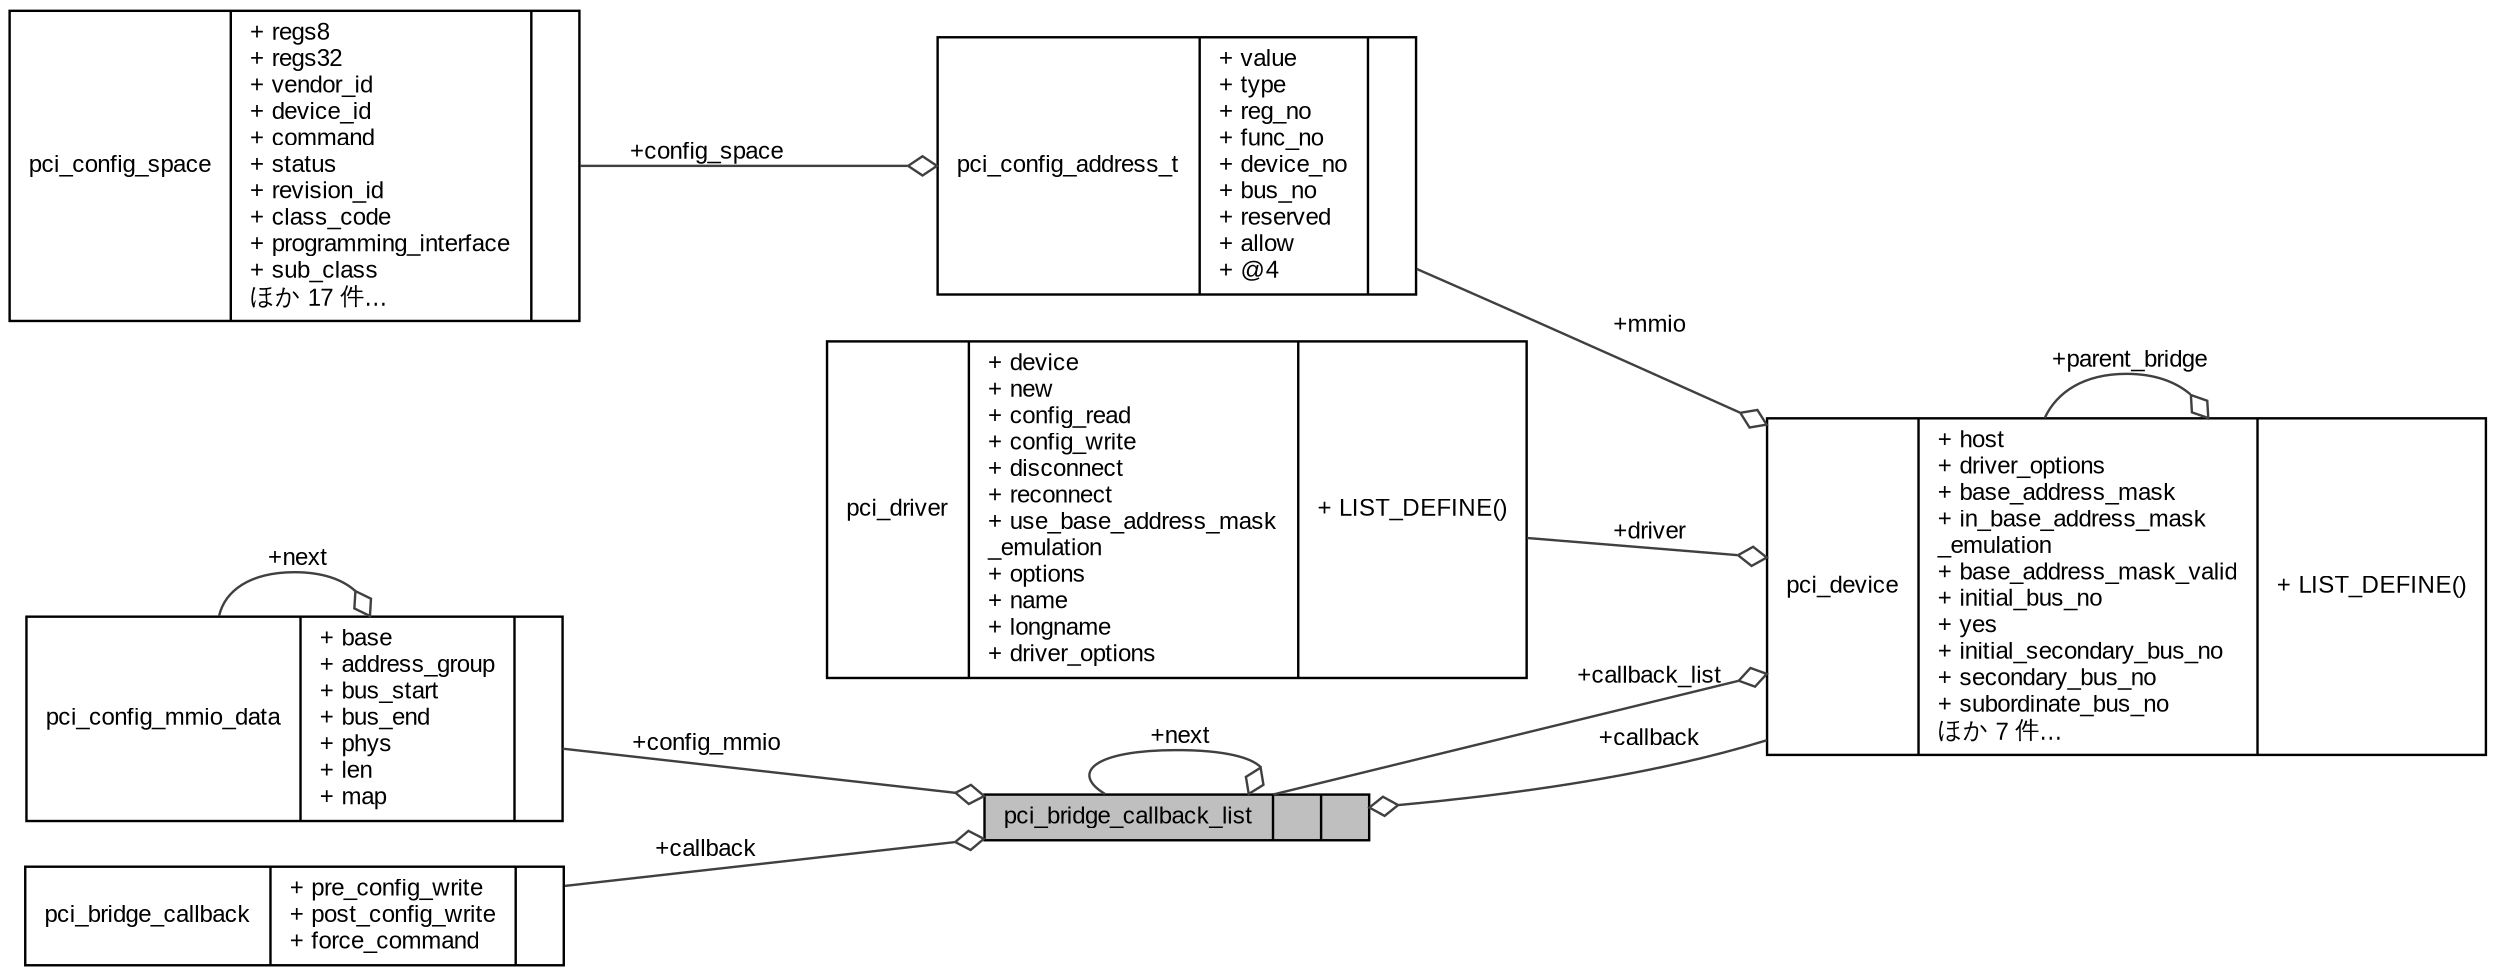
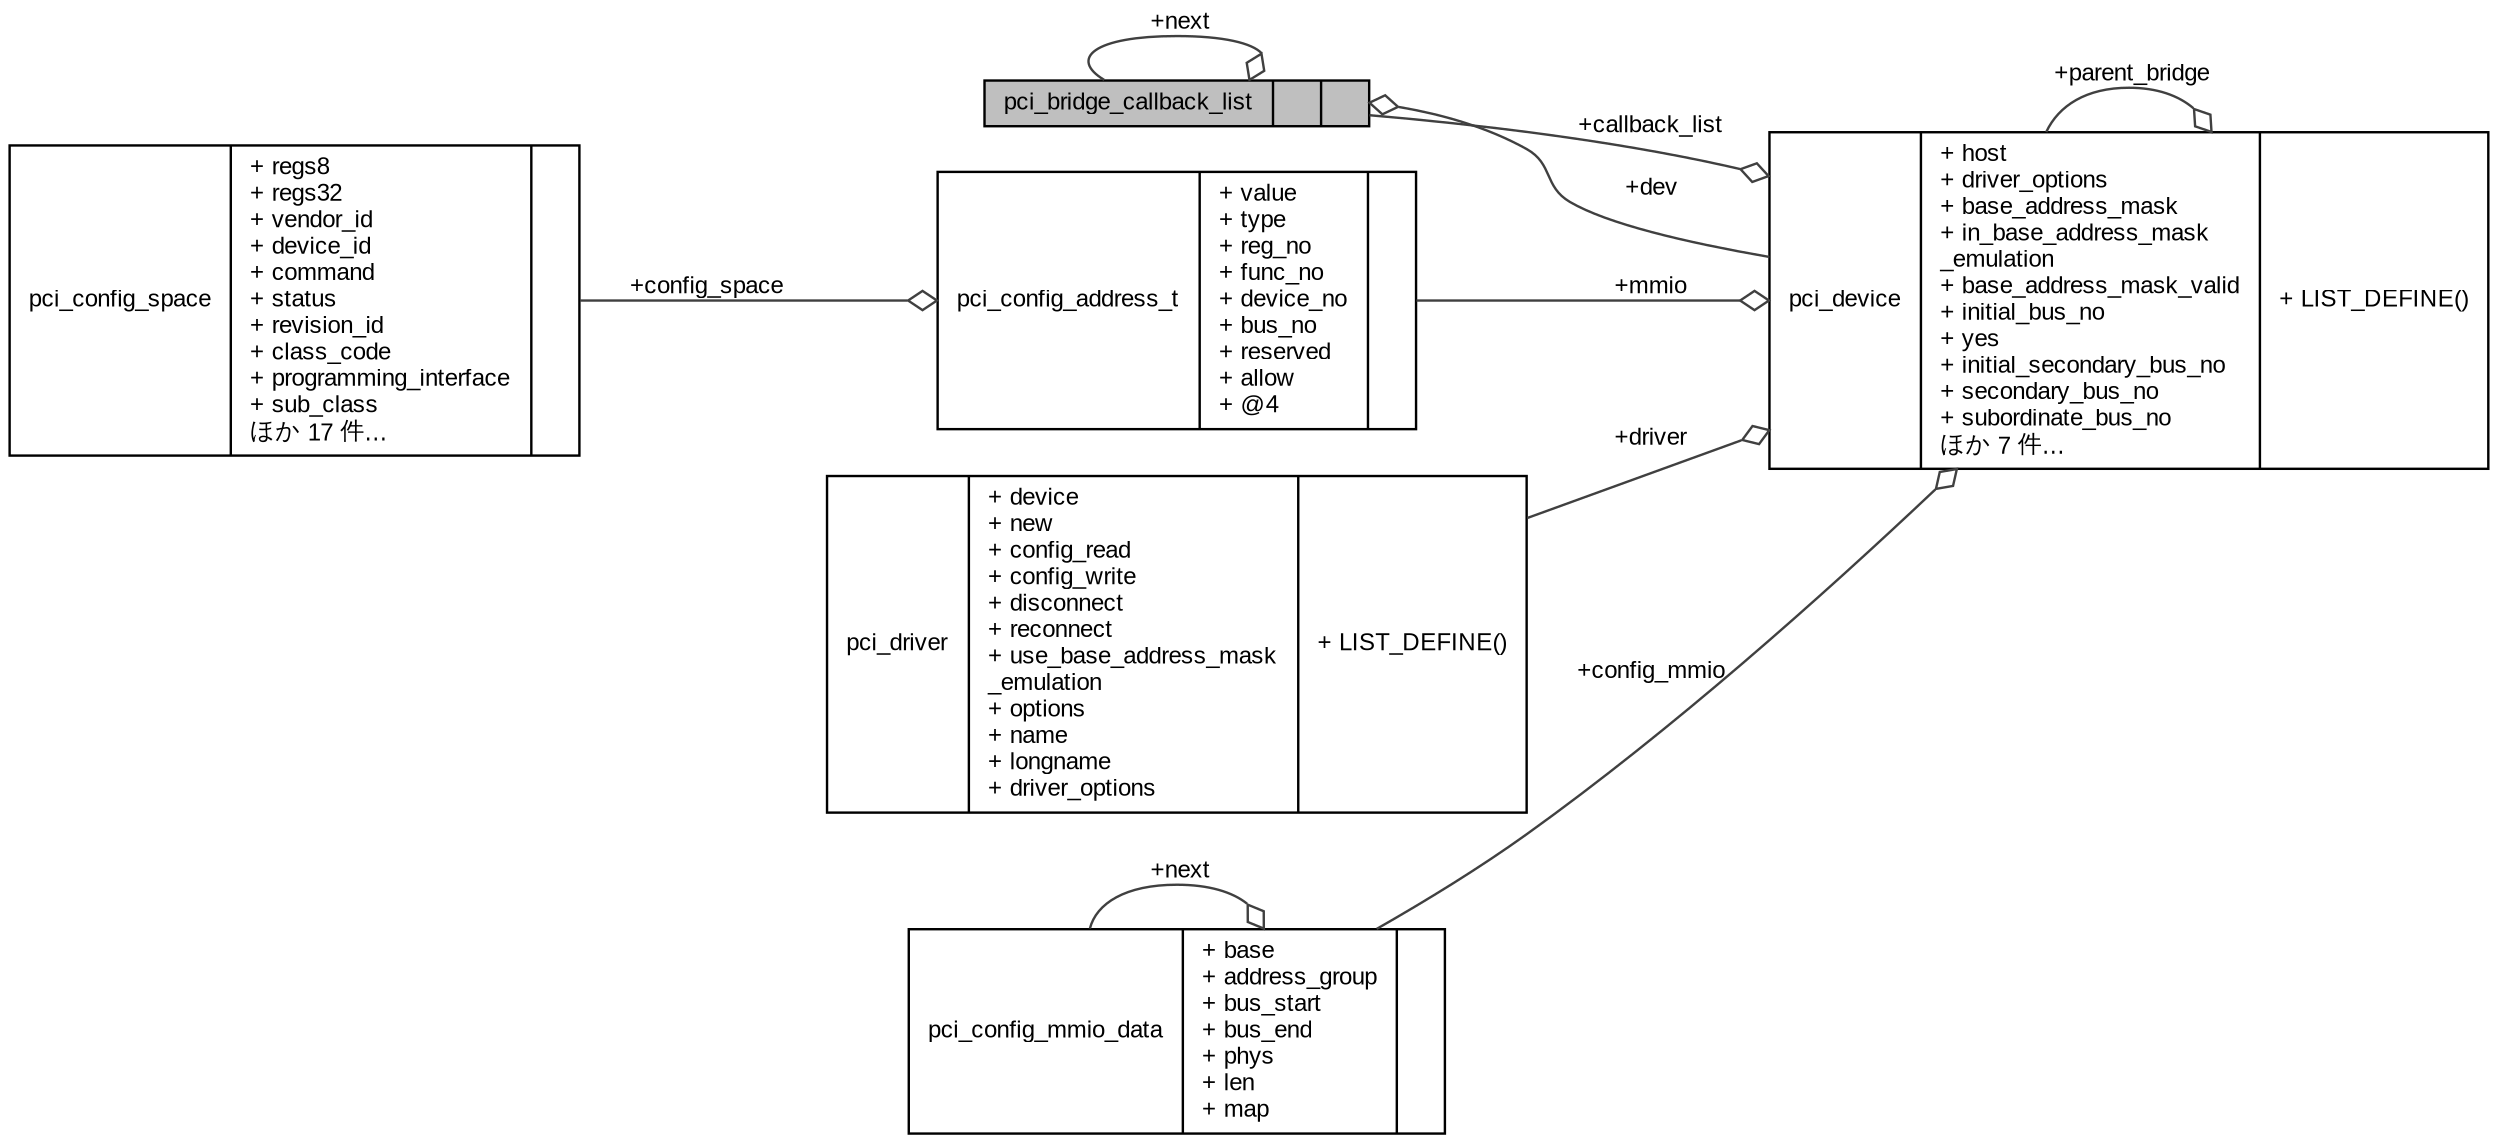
  digraph {
    fontname="Liberation Sans"
    rankdir=LR
    node [color=black fillcolor=white fontname="Liberation Sans" fontsize=10 shape=record style=filled]
    edge [arrowhead=odiamond color=grey25 fontname="Liberation Sans" fontsize=10 labelfontname=Helvetica labelfontsize=10 style=solid]
    n1 [fillcolor=grey75 fontcolor=black height=0.2 label="{pci_bridge_callback_list\n||}" width=0.4]
    n2 [height=0.2 label="{pci_device\n|+ host\l+ driver_options\l+ base_address_mask\l+ in_base_address_mask\l_emulation\l+ base_address_mask_valid\l+ initial_bus_no\l+ yes\l+ initial_secondary_bus_no\l+ secondary_bus_no\l+ subordinate_bus_no\lほか 7 件…\l|+ LIST_DEFINE()\l}" width=0.4]
    n3 [height=0.2 label="{pci_config_space\n|+ regs8\l+ regs32\l+ vendor_id\l+ device_id\l+ command\l+ status\l+ revision_id\l+ class_code\l+ programming_interface\l+ sub_class\lほか 17 件…\l|}" width=0.4]
    n4 [height=0.2 label="{pci_config_address_t\n|+ value\l+ type\l+ reg_no\l+ func_no\l+ device_no\l+ bus_no\l+ reserved\l+ allow\l+ @4\l|}" width=0.4]
    n5 [height=0.2 label="{pci_driver\n|+ device\l+ new\l+ config_read\l+ config_write\l+ disconnect\l+ reconnect\l+ use_base_address_mask\l_emulation\l+ options\l+ name\l+ longname\l+ driver_options\l|+ LIST_DEFINE()\l}" width=0.4]
    n6 [height=0.2 label="{pci_config_mmio_data\n|+ base\l+ address_group\l+ bus_start\l+ bus_end\l+ phys\l+ len\l+ map\l|}" width=0.4]
-   n7 [height=0.2 label="{pci_bridge_callback\n|+ pre_config_write\l+ post_config_write\l+ force_command\l|}" width=0.4]
    n1 -> n1 [label=" +next"]
    n1 -> n2 [label=" +callback_list"]
-   n2 -> n1 [label=" +callback"]
+   n2 -> n1 [label=" +dev"]
    n2 -> n2 [label=" +parent_bridge"]
    n3 -> n4 [label=" +config_space"]
    n4 -> n2 [label=" +mmio"]
    n5 -> n2 [label=" +driver"]
-   n6 -> n1 [label=" +config_mmio"]
+   n6 -> n2 [label=" +config_mmio"]
    n6 -> n6 [label=" +next"]
-   n7 -> n1 [label=" +callback"]
  }
